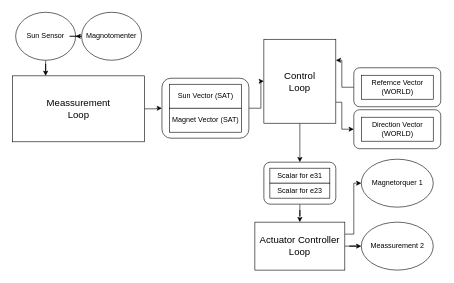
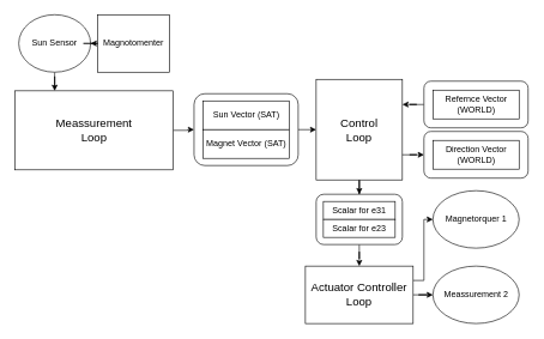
  <mxCell id="0" />
  <mxCell id="1" parent="0" />
  <mxCell id="2" style="edgeStyle=orthogonalEdgeStyle;rounded=0;orthogonalLoop=1;jettySize=auto;html=1;entryX=0;entryY=0.5;entryDx=0;entryDy=0;" parent="1" source="3" target="9" edge="1"><mxGeometry relative="1" as="geometry" /></mxCell>
  <mxCell id="3" value="&lt;font style=&quot;font-size: 16px;&quot;&gt;Meassurement&lt;br&gt;Loop&lt;/font&gt;" style="rounded=0;whiteSpace=wrap;html=1;" parent="1" vertex="1"><mxGeometry x="20" y="126" width="220" height="110" as="geometry" /></mxCell>
  <mxCell id="4" value="" style="edgeStyle=orthogonalEdgeStyle;rounded=0;orthogonalLoop=1;jettySize=auto;html=1;entryX=0.25;entryY=0;entryDx=0;entryDy=0;" parent="1" source="5" target="3" edge="1"><mxGeometry relative="1" as="geometry" /></mxCell>
  <mxCell id="5" value="Sun Sensor" style="ellipse;whiteSpace=wrap;html=1;" parent="1" vertex="1"><mxGeometry x="25" y="20" width="100" height="80" as="geometry" /></mxCell>
  <mxCell id="6" value="" style="edgeStyle=orthogonalEdgeStyle;rounded=0;orthogonalLoop=1;jettySize=auto;html=1;" parent="1" source="7" target="5" edge="1"><mxGeometry relative="1" as="geometry" /></mxCell>
- <mxCell id="7" value="Magnotomenter" style="ellipse;whiteSpace=wrap;html=1;" parent="1" vertex="1"><mxGeometry x="135" y="20" width="100" height="80" as="geometry" /></mxCell>
+ <mxCell id="7" value="Magnotomenter" style="whiteSpace=wrap;html=1;rounded=0;" parent="1" vertex="1"><mxGeometry x="135" y="20" width="100" height="80" as="geometry" /></mxCell>
  <mxCell id="8" style="edgeStyle=orthogonalEdgeStyle;rounded=0;orthogonalLoop=1;jettySize=auto;html=1;exitX=1;exitY=0.5;exitDx=0;exitDy=0;entryX=0;entryY=0.5;entryDx=0;entryDy=0;" parent="1" source="9" target="13" edge="1"><mxGeometry relative="1" as="geometry" /></mxCell>
  <mxCell id="9" value="" style="rounded=1;whiteSpace=wrap;html=1;" parent="1" vertex="1"><mxGeometry x="269" y="130" width="145" height="100" as="geometry" /></mxCell>
  <mxCell id="10" value="Sun Vector (SAT)" style="rounded=0;whiteSpace=wrap;html=1;" parent="1" vertex="1"><mxGeometry x="281.5" y="140" width="120" height="40" as="geometry" /></mxCell>
  <mxCell id="11" value="Magnet Vector (SAT)" style="rounded=0;whiteSpace=wrap;html=1;" parent="1" vertex="1"><mxGeometry x="281.5" y="180" width="120" height="40" as="geometry" /></mxCell>
  <mxCell id="12" style="edgeStyle=orthogonalEdgeStyle;rounded=0;orthogonalLoop=1;jettySize=auto;html=1;entryX=0.5;entryY=0;entryDx=0;entryDy=0;" parent="1" source="13" target="21" edge="1"><mxGeometry relative="1" as="geometry" /></mxCell>
- <mxCell id="13" value="&lt;div&gt;&lt;font style=&quot;font-size: 16px;&quot;&gt;Control&lt;/font&gt;&lt;/div&gt;&lt;div&gt;&lt;font style=&quot;font-size: 16px;&quot;&gt;Loop&lt;/font&gt;&lt;/div&gt;" style="rounded=0;whiteSpace=wrap;html=1;" parent="1" vertex="1"><mxGeometry x="439" y="65" width="120" height="140" as="geometry" /></mxCell>
+ <mxCell id="13" value="&lt;div&gt;&lt;font style=&quot;font-size: 16px;&quot;&gt;Control&lt;/font&gt;&lt;/div&gt;&lt;div&gt;&lt;font style=&quot;font-size: 16px;&quot;&gt;Loop&lt;/font&gt;&lt;/div&gt;" style="rounded=0;whiteSpace=wrap;html=1;" parent="1" vertex="1"><mxGeometry x="439" y="110" width="120" height="140" as="geometry" /></mxCell>
  <mxCell id="14" style="edgeStyle=orthogonalEdgeStyle;rounded=0;orthogonalLoop=1;jettySize=auto;html=1;entryX=1;entryY=0.25;entryDx=0;entryDy=0;" parent="1" source="15" target="13" edge="1"><mxGeometry relative="1" as="geometry" /></mxCell>
  <mxCell id="15" value="" style="rounded=1;whiteSpace=wrap;html=1;" parent="1" vertex="1"><mxGeometry x="589" y="112.5" width="145" height="65" as="geometry" /></mxCell>
  <mxCell id="16" value="Refernce Vector (WORLD)" style="rounded=0;whiteSpace=wrap;html=1;" parent="1" vertex="1"><mxGeometry x="601.5" y="125" width="120" height="40" as="geometry" /></mxCell>
  <mxCell id="17" style="edgeStyle=orthogonalEdgeStyle;rounded=0;orthogonalLoop=1;jettySize=auto;html=1;entryX=1;entryY=0.75;entryDx=0;entryDy=0;startArrow=classic;startFill=1;endArrow=none;endFill=0;" parent="1" source="18" target="13" edge="1"><mxGeometry relative="1" as="geometry" /></mxCell>
  <mxCell id="18" value="" style="rounded=1;whiteSpace=wrap;html=1;" parent="1" vertex="1"><mxGeometry x="589" y="182.5" width="145" height="65" as="geometry" /></mxCell>
  <mxCell id="19" value="Direction Vector (WORLD)" style="rounded=0;whiteSpace=wrap;html=1;" parent="1" vertex="1"><mxGeometry x="601.5" y="195" width="120" height="40" as="geometry" /></mxCell>
  <mxCell id="20" style="edgeStyle=orthogonalEdgeStyle;rounded=0;orthogonalLoop=1;jettySize=auto;html=1;entryX=0.5;entryY=0;entryDx=0;entryDy=0;" parent="1" source="21" target="26" edge="1"><mxGeometry relative="1" as="geometry" /></mxCell>
  <mxCell id="21" value="" style="rounded=1;whiteSpace=wrap;html=1;" parent="1" vertex="1"><mxGeometry x="439" y="270" width="120" height="70" as="geometry" /></mxCell>
  <mxCell id="22" value="&lt;div&gt;Scalar for e31&lt;/div&gt;" style="rounded=0;whiteSpace=wrap;html=1;" parent="1" vertex="1"><mxGeometry x="449" y="280" width="100" height="25" as="geometry" /></mxCell>
  <mxCell id="23" value="Scalar for e23" style="rounded=0;whiteSpace=wrap;html=1;" parent="1" vertex="1"><mxGeometry x="449" y="305" width="100" height="25" as="geometry" /></mxCell>
  <mxCell id="24" style="edgeStyle=orthogonalEdgeStyle;rounded=0;orthogonalLoop=1;jettySize=auto;html=1;entryX=0;entryY=0.5;entryDx=0;entryDy=0;" parent="1" source="26" target="28" edge="1"><mxGeometry relative="1" as="geometry" /></mxCell>
  <mxCell id="25" style="edgeStyle=orthogonalEdgeStyle;rounded=0;orthogonalLoop=1;jettySize=auto;html=1;exitX=1;exitY=0.25;exitDx=0;exitDy=0;entryX=0;entryY=0.5;entryDx=0;entryDy=0;" parent="1" source="26" target="27" edge="1"><mxGeometry relative="1" as="geometry"><Array as="points"><mxPoint x="589" y="390" /><mxPoint x="589" y="305" /></Array></mxGeometry></mxCell>
  <mxCell id="26" value="&lt;div&gt;&lt;font style=&quot;font-size: 16px;&quot;&gt;Actuator Controller&lt;/font&gt;&lt;/div&gt;&lt;div&gt;&lt;font style=&quot;font-size: 16px;&quot;&gt;Loop&lt;/font&gt;&lt;/div&gt;" style="rounded=0;whiteSpace=wrap;html=1;" parent="1" vertex="1"><mxGeometry x="424" y="370" width="150" height="80" as="geometry" /></mxCell>
  <mxCell id="27" value="Magnetorquer 1" style="ellipse;whiteSpace=wrap;html=1;" parent="1" vertex="1"><mxGeometry x="601.5" y="265" width="120" height="80" as="geometry" /></mxCell>
  <mxCell id="28" value="Meassurement 2" style="ellipse;whiteSpace=wrap;html=1;" parent="1" vertex="1"><mxGeometry x="601.5" y="370" width="120" height="80" as="geometry" /></mxCell>
